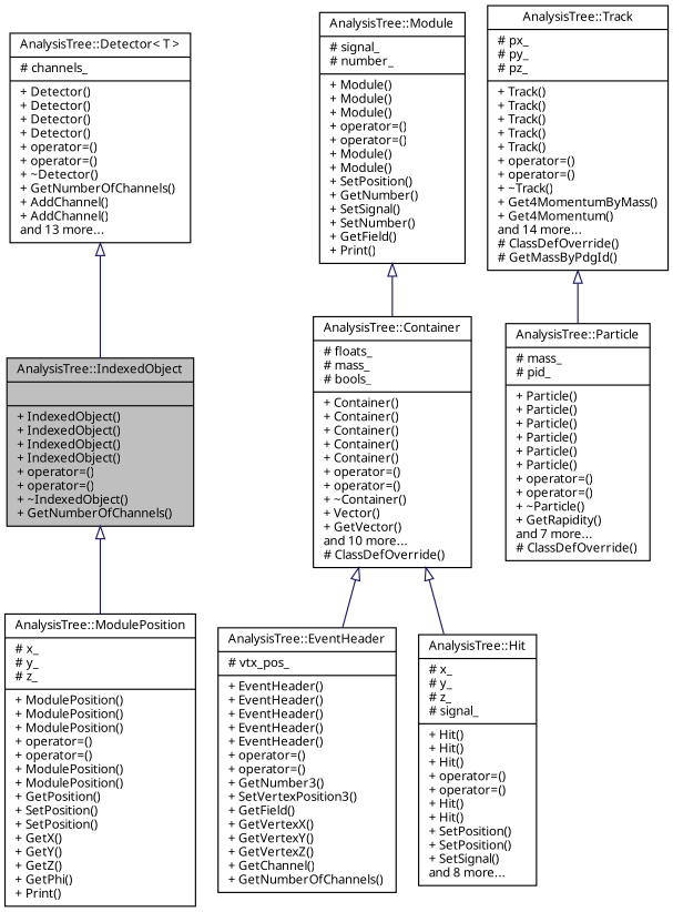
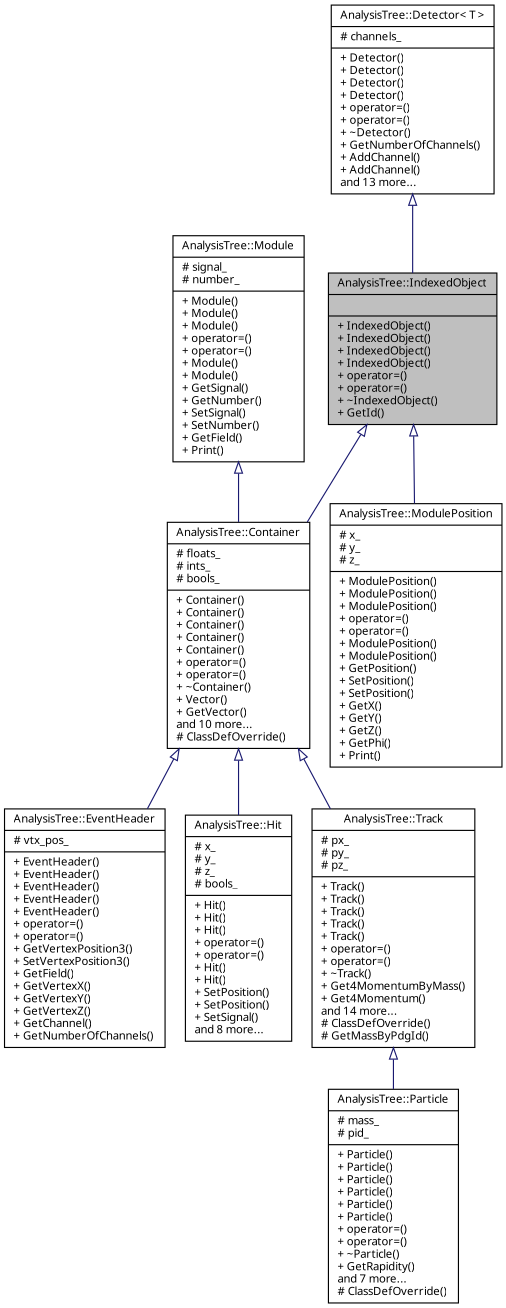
  digraph {
    fontname="Noto Sans"
    node [color=black fillcolor=white fontname="Noto Sans" fontsize=10 shape=record style=filled]
    edge [arrowtail=onormal color=midnightblue dir=back fontname="Noto Sans" fontsize=10 labelfontname=Helvetica labelfontsize=10 style=solid]
-   n1 [fillcolor=grey75 fontcolor=black height=0.2 label="{AnalysisTree::IndexedObject\n||+ IndexedObject()\l+ IndexedObject()\l+ IndexedObject()\l+ IndexedObject()\l+ operator=()\l+ operator=()\l+ ~IndexedObject()\l+ GetNumberOfChannels()\l}" width=0.4]
-   n2 [height=0.2 label="{AnalysisTree::Container\n|# floats_\l# mass_\l# bools_\l|+ Container()\l+ Container()\l+ Container()\l+ Container()\l+ Container()\l+ operator=()\l+ operator=()\l+ ~Container()\l+ Vector()\l+ GetVector()\land 10 more...\l# ClassDefOverride()\l}" width=0.4]
+   n1 [fillcolor=grey75 fontcolor=black height=0.2 label="{AnalysisTree::IndexedObject\n||+ IndexedObject()\l+ IndexedObject()\l+ IndexedObject()\l+ IndexedObject()\l+ operator=()\l+ operator=()\l+ ~IndexedObject()\l+ GetId()\l}" width=0.4]
+   n2 [height=0.2 label="{AnalysisTree::Container\n|# floats_\l# ints_\l# bools_\l|+ Container()\l+ Container()\l+ Container()\l+ Container()\l+ Container()\l+ operator=()\l+ operator=()\l+ ~Container()\l+ Vector()\l+ GetVector()\land 10 more...\l# ClassDefOverride()\l}" width=0.4]
    n3 [height=0.2 label="{AnalysisTree::ModulePosition\n|# x_\l# y_\l# z_\l|+ ModulePosition()\l+ ModulePosition()\l+ ModulePosition()\l+ operator=()\l+ operator=()\l+ ModulePosition()\l+ ModulePosition()\l+ GetPosition()\l+ SetPosition()\l+ SetPosition()\l+ GetX()\l+ GetY()\l+ GetZ()\l+ GetPhi()\l+ Print()\l}" width=0.4]
-   n4 [height=0.2 label="{AnalysisTree::EventHeader\n|# vtx_pos_\l|+ EventHeader()\l+ EventHeader()\l+ EventHeader()\l+ EventHeader()\l+ EventHeader()\l+ operator=()\l+ operator=()\l+ GetNumber3()\l+ SetVertexPosition3()\l+ GetField()\l+ GetVertexX()\l+ GetVertexY()\l+ GetVertexZ()\l+ GetChannel()\l+ GetNumberOfChannels()\l}" width=0.4]
-   n5 [height=0.2 label="{AnalysisTree::Hit\n|# x_\l# y_\l# z_\l# signal_\l|+ Hit()\l+ Hit()\l+ Hit()\l+ operator=()\l+ operator=()\l+ Hit()\l+ Hit()\l+ SetPosition()\l+ SetPosition()\l+ SetSignal()\land 8 more...\l}" width=0.4]
+   n4 [height=0.2 label="{AnalysisTree::EventHeader\n|# vtx_pos_\l|+ EventHeader()\l+ EventHeader()\l+ EventHeader()\l+ EventHeader()\l+ EventHeader()\l+ operator=()\l+ operator=()\l+ GetVertexPosition3()\l+ SetVertexPosition3()\l+ GetField()\l+ GetVertexX()\l+ GetVertexY()\l+ GetVertexZ()\l+ GetChannel()\l+ GetNumberOfChannels()\l}" width=0.4]
+   n5 [height=0.2 label="{AnalysisTree::Hit\n|# x_\l# y_\l# z_\l# bools_\l|+ Hit()\l+ Hit()\l+ Hit()\l+ operator=()\l+ operator=()\l+ Hit()\l+ Hit()\l+ SetPosition()\l+ SetPosition()\l+ SetSignal()\land 8 more...\l}" width=0.4]
    n6 [height=0.2 label="{AnalysisTree::Track\n|# px_\l# py_\l# pz_\l|+ Track()\l+ Track()\l+ Track()\l+ Track()\l+ Track()\l+ operator=()\l+ operator=()\l+ ~Track()\l+ Get4MomentumByMass()\l+ Get4Momentum()\land 14 more...\l# ClassDefOverride()\l# GetMassByPdgId()\l}" width=0.4]
    n7 [height=0.2 label="{AnalysisTree::Detector\< T \>\n|# channels_\l|+ Detector()\l+ Detector()\l+ Detector()\l+ Detector()\l+ operator=()\l+ operator=()\l+ ~Detector()\l+ GetNumberOfChannels()\l+ AddChannel()\l+ AddChannel()\land 13 more...\l}" width=0.4]
-   n8 [height=0.2 label="{AnalysisTree::Module\n|# signal_\l# number_\l|+ Module()\l+ Module()\l+ Module()\l+ operator=()\l+ operator=()\l+ Module()\l+ Module()\l+ SetPosition()\l+ GetNumber()\l+ SetSignal()\l+ SetNumber()\l+ GetField()\l+ Print()\l}" width=0.4]
+   n8 [height=0.2 label="{AnalysisTree::Module\n|# signal_\l# number_\l|+ Module()\l+ Module()\l+ Module()\l+ operator=()\l+ operator=()\l+ Module()\l+ Module()\l+ GetSignal()\l+ GetNumber()\l+ SetSignal()\l+ SetNumber()\l+ GetField()\l+ Print()\l}" width=0.4]
    n9 [height=0.2 label="{AnalysisTree::Particle\n|# mass_\l# pid_\l|+ Particle()\l+ Particle()\l+ Particle()\l+ Particle()\l+ Particle()\l+ Particle()\l+ operator=()\l+ operator=()\l+ ~Particle()\l+ GetRapidity()\land 7 more...\l# ClassDefOverride()\l}" width=0.4]
+   n1 -> n2
    n1 -> n3
    n2 -> n4
    n2 -> n5
+   n2 -> n6
    n6 -> n9
    n7 -> n1
    n8 -> n2
  }
